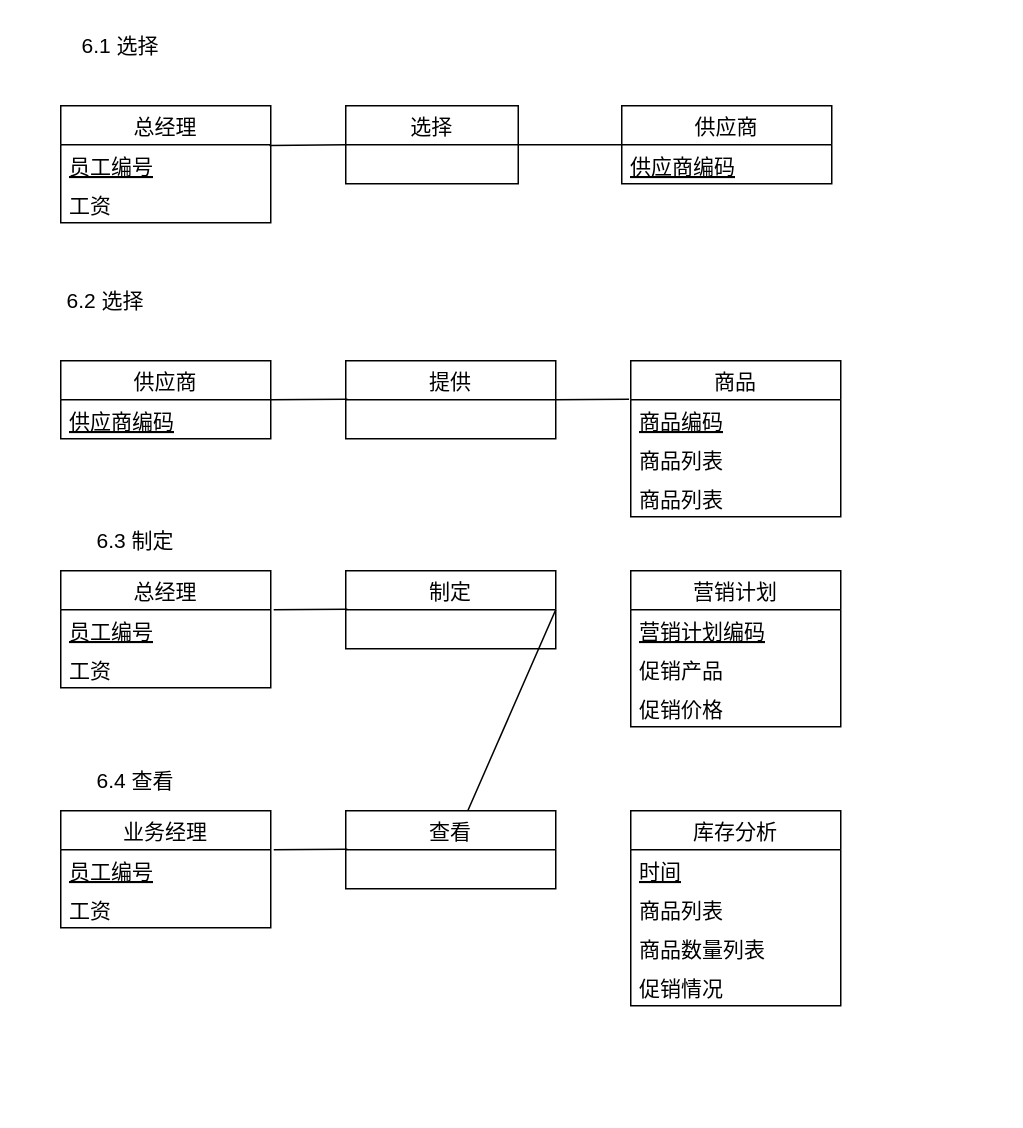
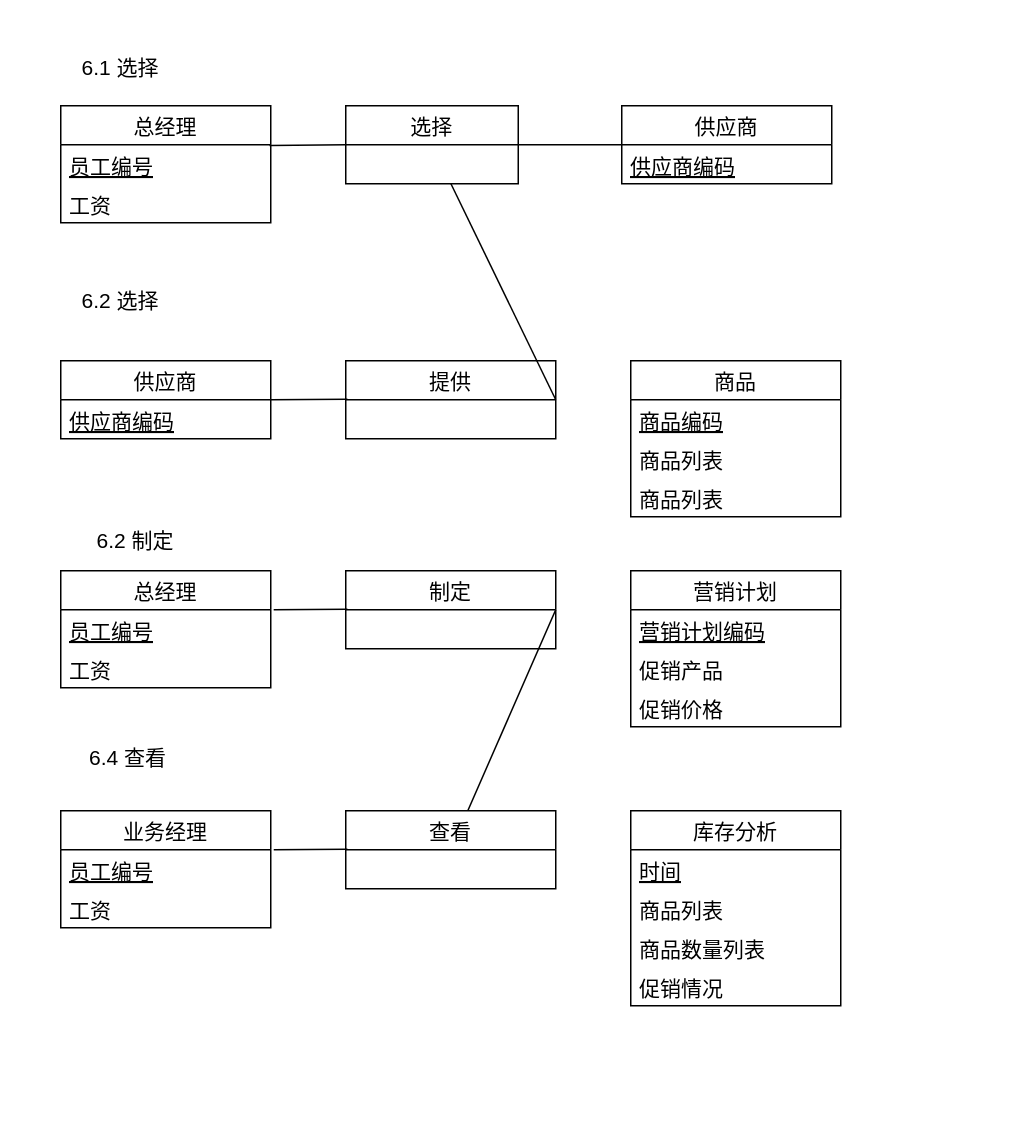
  <mxCell id="0" />
  <mxCell id="1" parent="0" />
  <mxCell id="2" style="rounded=0;orthogonalLoop=1;jettySize=auto;html=1;exitX=0.994;exitY=0.022;exitDx=0;exitDy=0;entryX=0;entryY=0.5;entryDx=0;entryDy=0;exitPerimeter=0;endArrow=none;endFill=0;fontSize=14;" edge="1" parent="1" source="4" target="7"><mxGeometry relative="1" as="geometry" /></mxCell>
  <mxCell id="3" value="总经理" style="swimlane;fontStyle=0;childLayout=stackLayout;horizontal=1;startSize=26;fillColor=none;horizontalStack=0;resizeParent=1;resizeParentMax=0;resizeLast=0;collapsible=1;marginBottom=0;fontSize=14;" vertex="1" parent="1"><mxGeometry x="40" y="70" width="140" height="78" as="geometry" /></mxCell>
  <mxCell id="4" value="员工编号" style="text;strokeColor=none;fillColor=none;align=left;verticalAlign=top;spacingLeft=4;spacingRight=4;overflow=hidden;rotatable=0;points=[[0,0.5],[1,0.5]];portConstraint=eastwest;fontStyle=4;fontSize=14;" vertex="1" parent="3"><mxGeometry y="26" width="140" height="26" as="geometry" /></mxCell>
  <mxCell id="5" value="工资" style="text;strokeColor=none;fillColor=none;align=left;verticalAlign=top;spacingLeft=4;spacingRight=4;overflow=hidden;rotatable=0;points=[[0,0.5],[1,0.5]];portConstraint=eastwest;fontSize=14;" vertex="1" parent="3"><mxGeometry y="52" width="140" height="26" as="geometry" /></mxCell>
  <mxCell id="6" style="edgeStyle=none;rounded=0;orthogonalLoop=1;jettySize=auto;html=1;exitX=1;exitY=0.5;exitDx=0;exitDy=0;entryX=0;entryY=0.5;entryDx=0;entryDy=0;endArrow=none;endFill=0;fontSize=14;" edge="1" parent="1" source="7" target="17"><mxGeometry relative="1" as="geometry" /></mxCell>
  <mxCell id="7" value="选择" style="swimlane;fontStyle=0;childLayout=stackLayout;horizontal=1;startSize=26;fillColor=none;horizontalStack=0;resizeParent=1;resizeParentMax=0;resizeLast=0;collapsible=1;marginBottom=0;fontSize=14;" vertex="1" parent="1"><mxGeometry x="230" y="70" width="115" height="52" as="geometry" /></mxCell>
- <mxCell id="8" style="edgeStyle=none;rounded=0;orthogonalLoop=1;jettySize=auto;html=1;exitX=1;exitY=0.5;exitDx=0;exitDy=0;entryX=-0.008;entryY=-0.012;entryDx=0;entryDy=0;entryPerimeter=0;endArrow=none;endFill=0;fontSize=14;" edge="1" parent="1" source="9" target="11"><mxGeometry relative="1" as="geometry" /></mxCell>
+ <mxCell id="8" style="edgeStyle=none;rounded=0;orthogonalLoop=1;jettySize=auto;html=1;exitX=1;exitY=0.5;exitDx=0;exitDy=0;endArrow=none;endFill=0;fontSize=14;" edge="1" parent="1" source="9" target="7"><mxGeometry relative="1" as="geometry" /></mxCell>
  <mxCell id="9" value="提供" style="swimlane;fontStyle=0;childLayout=stackLayout;horizontal=1;startSize=26;fillColor=none;horizontalStack=0;resizeParent=1;resizeParentMax=0;resizeLast=0;collapsible=1;marginBottom=0;fontSize=14;" vertex="1" parent="1"><mxGeometry x="230" y="240" width="140" height="52" as="geometry" /></mxCell>
  <mxCell id="10" value="商品" style="swimlane;fontStyle=0;childLayout=stackLayout;horizontal=1;startSize=26;fillColor=none;horizontalStack=0;resizeParent=1;resizeParentMax=0;resizeLast=0;collapsible=1;marginBottom=0;fontSize=14;" vertex="1" parent="1"><mxGeometry x="420" y="240" width="140" height="104" as="geometry" /></mxCell>
  <mxCell id="11" value="商品编码" style="text;strokeColor=none;fillColor=none;align=left;verticalAlign=top;spacingLeft=4;spacingRight=4;overflow=hidden;rotatable=0;points=[[0,0.5],[1,0.5]];portConstraint=eastwest;fontStyle=4;fontSize=14;" vertex="1" parent="10"><mxGeometry y="26" width="140" height="26" as="geometry" /></mxCell>
  <mxCell id="12" value="商品列表" style="text;strokeColor=none;fillColor=none;align=left;verticalAlign=top;spacingLeft=4;spacingRight=4;overflow=hidden;rotatable=0;points=[[0,0.5],[1,0.5]];portConstraint=eastwest;fontSize=14;" vertex="1" parent="10"><mxGeometry y="52" width="140" height="26" as="geometry" /></mxCell>
  <mxCell id="13" value="商品列表" style="text;strokeColor=none;fillColor=none;align=left;verticalAlign=top;spacingLeft=4;spacingRight=4;overflow=hidden;rotatable=0;points=[[0,0.5],[1,0.5]];portConstraint=eastwest;fontSize=14;" vertex="1" parent="10"><mxGeometry y="78" width="140" height="26" as="geometry" /></mxCell>
  <mxCell id="14" style="edgeStyle=none;rounded=0;orthogonalLoop=1;jettySize=auto;html=1;exitX=1;exitY=0.5;exitDx=0;exitDy=0;entryX=0.008;entryY=-0.012;entryDx=0;entryDy=0;entryPerimeter=0;endArrow=none;endFill=0;fontSize=14;" edge="1" parent="1" source="15"><mxGeometry relative="1" as="geometry"><mxPoint x="231.12" y="265.688" as="targetPoint" /></mxGeometry></mxCell>
  <mxCell id="15" value="供应商" style="swimlane;fontStyle=0;childLayout=stackLayout;horizontal=1;startSize=26;fillColor=none;horizontalStack=0;resizeParent=1;resizeParentMax=0;resizeLast=0;collapsible=1;marginBottom=0;fontSize=14;" vertex="1" parent="1"><mxGeometry x="40" y="240" width="140" height="52" as="geometry" /></mxCell>
  <mxCell id="16" value="供应商编码" style="text;strokeColor=none;fillColor=none;align=left;verticalAlign=top;spacingLeft=4;spacingRight=4;overflow=hidden;rotatable=0;points=[[0,0.5],[1,0.5]];portConstraint=eastwest;fontStyle=4;fontSize=14;" vertex="1" parent="15"><mxGeometry y="26" width="140" height="26" as="geometry" /></mxCell>
  <mxCell id="17" value="供应商" style="swimlane;fontStyle=0;childLayout=stackLayout;horizontal=1;startSize=26;fillColor=none;horizontalStack=0;resizeParent=1;resizeParentMax=0;resizeLast=0;collapsible=1;marginBottom=0;fontSize=14;" vertex="1" parent="1"><mxGeometry x="414" y="70" width="140" height="52" as="geometry" /></mxCell>
  <mxCell id="18" value="供应商编码" style="text;strokeColor=none;fillColor=none;align=left;verticalAlign=top;spacingLeft=4;spacingRight=4;overflow=hidden;rotatable=0;points=[[0,0.5],[1,0.5]];portConstraint=eastwest;fontStyle=4;fontSize=14;" vertex="1" parent="17"><mxGeometry y="26" width="140" height="26" as="geometry" /></mxCell>
- <mxCell id="19" value="6.1 选择" style="text;html=1;strokeColor=none;fillColor=none;align=center;verticalAlign=middle;whiteSpace=wrap;rounded=0;fontSize=14;" vertex="1" parent="1"><mxGeometry x="20" y="20" width="120" height="20" as="geometry" /></mxCell>
- <mxCell id="20" value="6.2 选择" style="text;html=1;strokeColor=none;fillColor=none;align=center;verticalAlign=middle;whiteSpace=wrap;rounded=0;fontSize=14;" vertex="1" parent="1"><mxGeometry x="10" y="190" width="120" height="20" as="geometry" /></mxCell>
+ <mxCell id="19" value="6.1 选择" style="text;html=1;strokeColor=none;fillColor=none;align=center;verticalAlign=middle;whiteSpace=wrap;rounded=0;fontSize=14;" vertex="1" parent="1"><mxGeometry x="20" y="35" width="120" height="20" as="geometry" /></mxCell>
+ <mxCell id="20" value="6.2 选择" style="text;html=1;strokeColor=none;fillColor=none;align=center;verticalAlign=middle;whiteSpace=wrap;rounded=0;fontSize=14;" vertex="1" parent="1"><mxGeometry x="20" y="190" width="120" height="20" as="geometry" /></mxCell>
  <mxCell id="21" style="edgeStyle=none;rounded=0;orthogonalLoop=1;jettySize=auto;html=1;exitX=1;exitY=0.5;exitDx=0;exitDy=0;endArrow=none;endFill=0;fontSize=14;" edge="1" parent="1" source="22" target="33"><mxGeometry relative="1" as="geometry" /></mxCell>
  <mxCell id="22" value="制定" style="swimlane;fontStyle=0;childLayout=stackLayout;horizontal=1;startSize=26;fillColor=none;horizontalStack=0;resizeParent=1;resizeParentMax=0;resizeLast=0;collapsible=1;marginBottom=0;fontSize=14;" vertex="1" parent="1"><mxGeometry x="230" y="380" width="140" height="52" as="geometry" /></mxCell>
  <mxCell id="23" value="营销计划" style="swimlane;fontStyle=0;childLayout=stackLayout;horizontal=1;startSize=26;fillColor=none;horizontalStack=0;resizeParent=1;resizeParentMax=0;resizeLast=0;collapsible=1;marginBottom=0;fontSize=14;" vertex="1" parent="1"><mxGeometry x="420" y="380" width="140" height="104" as="geometry" /></mxCell>
  <mxCell id="24" value="营销计划编码" style="text;strokeColor=none;fillColor=none;align=left;verticalAlign=top;spacingLeft=4;spacingRight=4;overflow=hidden;rotatable=0;points=[[0,0.5],[1,0.5]];portConstraint=eastwest;fontStyle=4;fontSize=14;" vertex="1" parent="23"><mxGeometry y="26" width="140" height="26" as="geometry" /></mxCell>
  <mxCell id="25" value="促销产品" style="text;strokeColor=none;fillColor=none;align=left;verticalAlign=top;spacingLeft=4;spacingRight=4;overflow=hidden;rotatable=0;points=[[0,0.5],[1,0.5]];portConstraint=eastwest;fontSize=14;" vertex="1" parent="23"><mxGeometry y="52" width="140" height="26" as="geometry" /></mxCell>
  <mxCell id="26" value="促销价格" style="text;strokeColor=none;fillColor=none;align=left;verticalAlign=top;spacingLeft=4;spacingRight=4;overflow=hidden;rotatable=0;points=[[0,0.5],[1,0.5]];portConstraint=eastwest;fontSize=14;" vertex="1" parent="23"><mxGeometry y="78" width="140" height="26" as="geometry" /></mxCell>
  <mxCell id="27" style="edgeStyle=none;rounded=0;orthogonalLoop=1;jettySize=auto;html=1;exitX=1.014;exitY=0.002;exitDx=0;exitDy=0;entryX=0.008;entryY=-0.012;entryDx=0;entryDy=0;entryPerimeter=0;endArrow=none;endFill=0;exitPerimeter=0;fontSize=14;" edge="1" parent="1" source="29"><mxGeometry relative="1" as="geometry"><mxPoint x="231.12" y="405.688" as="targetPoint" /></mxGeometry></mxCell>
  <mxCell id="28" value="总经理" style="swimlane;fontStyle=0;childLayout=stackLayout;horizontal=1;startSize=26;fillColor=none;horizontalStack=0;resizeParent=1;resizeParentMax=0;resizeLast=0;collapsible=1;marginBottom=0;fontSize=14;" vertex="1" parent="1"><mxGeometry x="40" y="380" width="140" height="78" as="geometry" /></mxCell>
  <mxCell id="29" value="员工编号" style="text;strokeColor=none;fillColor=none;align=left;verticalAlign=top;spacingLeft=4;spacingRight=4;overflow=hidden;rotatable=0;points=[[0,0.5],[1,0.5]];portConstraint=eastwest;fontStyle=4;fontSize=14;" vertex="1" parent="28"><mxGeometry y="26" width="140" height="26" as="geometry" /></mxCell>
  <mxCell id="30" value="工资" style="text;strokeColor=none;fillColor=none;align=left;verticalAlign=top;spacingLeft=4;spacingRight=4;overflow=hidden;rotatable=0;points=[[0,0.5],[1,0.5]];portConstraint=eastwest;fontStyle=0;fontSize=14;" vertex="1" parent="28"><mxGeometry y="52" width="140" height="26" as="geometry" /></mxCell>
- <mxCell id="31" value="6.3 制定" style="text;html=1;strokeColor=none;fillColor=none;align=center;verticalAlign=middle;whiteSpace=wrap;rounded=0;fontSize=14;" vertex="1" parent="1"><mxGeometry x="40" y="350" width="100" height="20" as="geometry" /></mxCell>
- <mxCell id="32" value="6.4 查看" style="text;html=1;strokeColor=none;fillColor=none;align=center;verticalAlign=middle;whiteSpace=wrap;rounded=0;fontSize=14;" vertex="1" parent="1"><mxGeometry x="40" y="510" width="100" height="20" as="geometry" /></mxCell>
+ <mxCell id="31" value="6.2 制定" style="text;html=1;strokeColor=none;fillColor=none;align=center;verticalAlign=middle;whiteSpace=wrap;rounded=0;fontSize=14;" vertex="1" parent="1"><mxGeometry x="40" y="350" width="100" height="20" as="geometry" /></mxCell>
+ <mxCell id="32" value="6.4 查看" style="text;html=1;strokeColor=none;fillColor=none;align=center;verticalAlign=middle;whiteSpace=wrap;rounded=0;fontSize=14;" vertex="1" parent="1"><mxGeometry x="35" y="495" width="100" height="20" as="geometry" /></mxCell>
  <mxCell id="33" value="查看" style="swimlane;fontStyle=0;childLayout=stackLayout;horizontal=1;startSize=26;fillColor=none;horizontalStack=0;resizeParent=1;resizeParentMax=0;resizeLast=0;collapsible=1;marginBottom=0;fontSize=14;" vertex="1" parent="1"><mxGeometry x="230" y="540" width="140" height="52" as="geometry" /></mxCell>
  <mxCell id="34" value="库存分析" style="swimlane;fontStyle=0;childLayout=stackLayout;horizontal=1;startSize=26;fillColor=none;horizontalStack=0;resizeParent=1;resizeParentMax=0;resizeLast=0;collapsible=1;marginBottom=0;fontSize=14;" vertex="1" parent="1"><mxGeometry x="420" y="540" width="140" height="130" as="geometry" /></mxCell>
  <mxCell id="35" value="时间" style="text;strokeColor=none;fillColor=none;align=left;verticalAlign=top;spacingLeft=4;spacingRight=4;overflow=hidden;rotatable=0;points=[[0,0.5],[1,0.5]];portConstraint=eastwest;fontStyle=4;fontSize=14;" vertex="1" parent="34"><mxGeometry y="26" width="140" height="26" as="geometry" /></mxCell>
  <mxCell id="36" value="商品列表" style="text;strokeColor=none;fillColor=none;align=left;verticalAlign=top;spacingLeft=4;spacingRight=4;overflow=hidden;rotatable=0;points=[[0,0.5],[1,0.5]];portConstraint=eastwest;fontSize=14;" vertex="1" parent="34"><mxGeometry y="52" width="140" height="26" as="geometry" /></mxCell>
  <mxCell id="37" value="商品数量列表" style="text;strokeColor=none;fillColor=none;align=left;verticalAlign=top;spacingLeft=4;spacingRight=4;overflow=hidden;rotatable=0;points=[[0,0.5],[1,0.5]];portConstraint=eastwest;fontSize=14;" vertex="1" parent="34"><mxGeometry y="78" width="140" height="26" as="geometry" /></mxCell>
  <mxCell id="38" value="促销情况" style="text;strokeColor=none;fillColor=none;align=left;verticalAlign=top;spacingLeft=4;spacingRight=4;overflow=hidden;rotatable=0;points=[[0,0.5],[1,0.5]];portConstraint=eastwest;fontSize=14;" vertex="1" parent="34"><mxGeometry y="104" width="140" height="26" as="geometry" /></mxCell>
  <mxCell id="39" style="edgeStyle=none;rounded=0;orthogonalLoop=1;jettySize=auto;html=1;entryX=0.008;entryY=-0.012;entryDx=0;entryDy=0;entryPerimeter=0;endArrow=none;endFill=0;fontSize=14;" edge="1" parent="1"><mxGeometry relative="1" as="geometry"><mxPoint x="231.12" y="565.688" as="targetPoint" /><mxPoint x="182" y="566" as="sourcePoint" /></mxGeometry></mxCell>
  <mxCell id="40" value="业务经理" style="swimlane;fontStyle=0;childLayout=stackLayout;horizontal=1;startSize=26;fillColor=none;horizontalStack=0;resizeParent=1;resizeParentMax=0;resizeLast=0;collapsible=1;marginBottom=0;fontSize=14;" vertex="1" parent="1"><mxGeometry x="40" y="540" width="140" height="78" as="geometry" /></mxCell>
  <mxCell id="41" value="员工编号" style="text;strokeColor=none;fillColor=none;align=left;verticalAlign=top;spacingLeft=4;spacingRight=4;overflow=hidden;rotatable=0;points=[[0,0.5],[1,0.5]];portConstraint=eastwest;fontStyle=4;fontSize=14;" vertex="1" parent="40"><mxGeometry y="26" width="140" height="26" as="geometry" /></mxCell>
  <mxCell id="42" value="工资" style="text;strokeColor=none;fillColor=none;align=left;verticalAlign=top;spacingLeft=4;spacingRight=4;overflow=hidden;rotatable=0;points=[[0,0.5],[1,0.5]];portConstraint=eastwest;fontStyle=0;fontSize=14;" vertex="1" parent="40"><mxGeometry y="52" width="140" height="26" as="geometry" /></mxCell>
  <mxCell id="43" value="&amp;nbsp;" style="text;html=1;align=center;verticalAlign=middle;resizable=0;points=[];autosize=1;fontSize=14;" vertex="1" parent="1"><mxGeometry x="640" y="140" width="20" height="20" as="geometry" /></mxCell>
  <mxCell id="44" value="&amp;nbsp;" style="text;html=1;align=center;verticalAlign=middle;resizable=0;points=[];autosize=1;fontSize=14;" vertex="1" parent="1"><mxGeometry x="280" y="710" width="20" height="20" as="geometry" /></mxCell>
